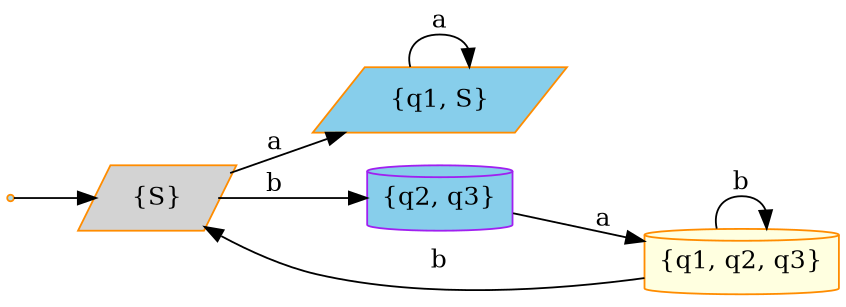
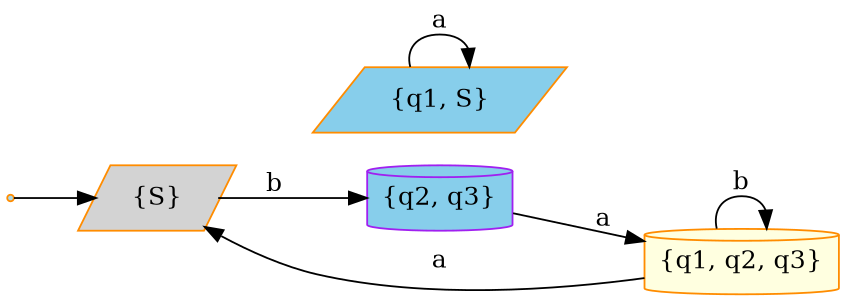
  digraph {
    rankdir=LR
    node [color=darkorange fillcolor=skyblue shape=parallelogram style=filled]
    __init [fillcolor=lightblue shape=point]
    "{S}" [fillcolor=lightgrey]
    "{q1, S}"
    "{q2, q3}" [color=purple shape=cylinder]
    "{q1, q2, q3}" [fillcolor=lightyellow shape=cylinder]
    __init -> "{S}"
-   "{S}" -> "{q1, S}" [label=a]
    "{S}" -> "{q2, q3}" [label=b]
    "{q1, S}" -> "{q1, S}" [label=a]
    "{q2, q3}" -> "{q1, q2, q3}" [label=a]
-   "{q1, q2, q3}" -> "{S}" [label=b]
+   "{q1, q2, q3}" -> "{S}" [label=a]
    "{q1, q2, q3}" -> "{q1, q2, q3}" [label=b]
  }
